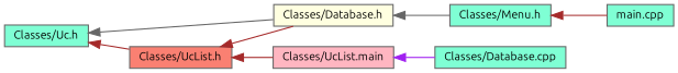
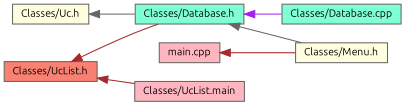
  digraph {
    fontname=Ubuntu
    rankdir=LR
    node [color=grey40 fillcolor=lightyellow fontname=Ubuntu fontsize=10 shape=box style=filled]
    edge [color=brown dir=back fontname=Ubuntu fontsize=10 labelfontname=Helvetica labelfontsize=10 style=solid]
-   n1 [color=gray40 fillcolor=aquamarine fontcolor=black height=0.2 label="Classes/Uc.h" width=0.4]
-   n2 [height=0.2 label="Classes/Database.h" width=0.4]
+   n1 [color=gray40 fontcolor=black height=0.2 label="Classes/Uc.h" width=0.4]
+   n2 [fillcolor=aquamarine height=0.2 label="Classes/Database.h" width=0.4]
    n3 [fillcolor=salmon height=0.2 label="Classes/UcList.h" width=0.4]
    n4 [fillcolor=aquamarine height=0.2 label="Classes/Database.cpp" width=0.4]
-   n5 [fillcolor=aquamarine height=0.2 label="Classes/Menu.h" width=0.4]
+   n5 [height=0.2 label="Classes/Menu.h" width=0.4]
    n6 [fillcolor=lightpink height=0.2 label="Classes/UcList.main" width=0.4]
-   n7 [fillcolor=aquamarine height=0.2 label="main.cpp" width=0.4]
+   n7 [fillcolor=lightpink height=0.2 label="main.cpp" width=0.4]
    n1 -> n2 [color=gray40]
-   n1 -> n3
-   n6 -> n4 [color=purple]
+   n2 -> n4 [color=purple]
    n2 -> n5 [color=gray40]
    n3 -> n2
    n3 -> n6
-   n5 -> n7
+   n7 -> n5
  }
